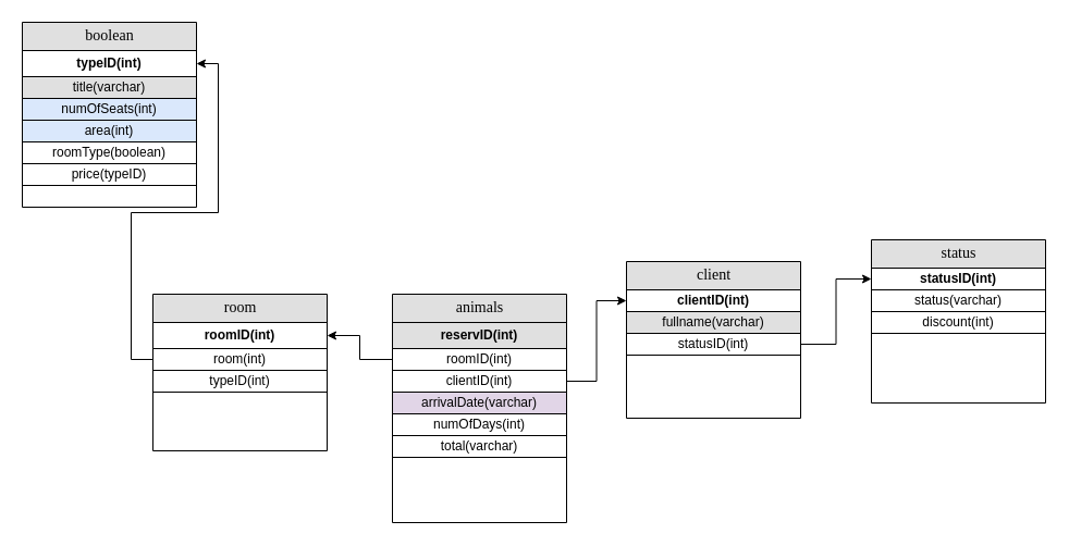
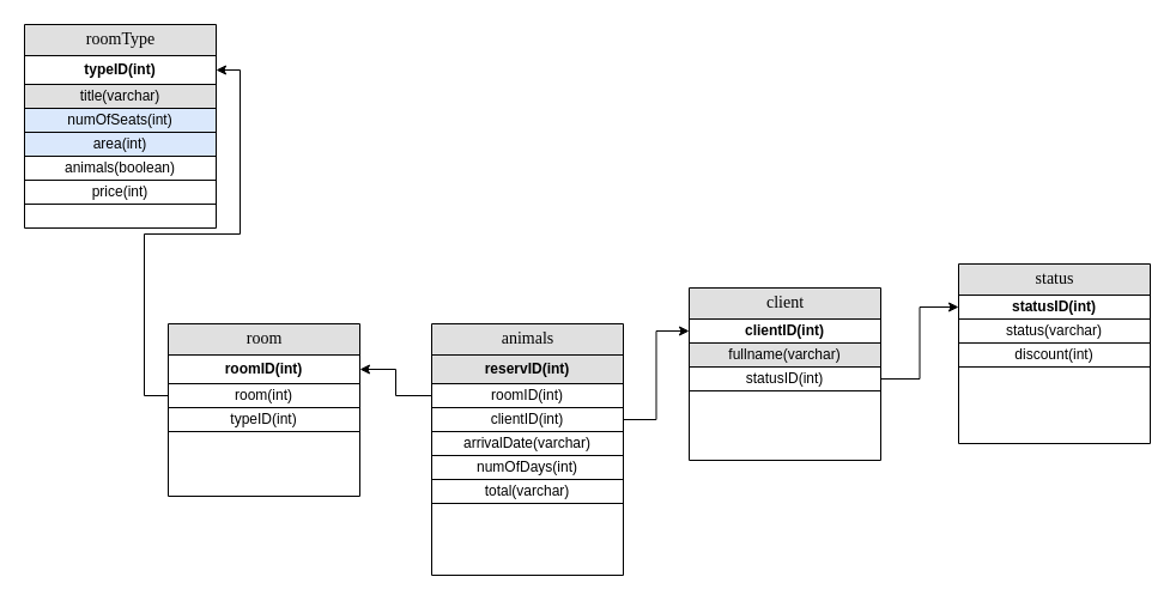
  <mxCell id="0" />
  <mxCell id="1" parent="0" />
  <mxCell id="2" value="room" style="swimlane;html=1;fontStyle=0;childLayout=stackLayout;horizontal=1;startSize=26;fillColor=#e0e0e0;horizontalStack=0;resizeParent=1;resizeLast=0;collapsible=1;marginBottom=0;swimlaneFillColor=#ffffff;align=center;rounded=0;shadow=0;comic=0;labelBackgroundColor=none;strokeWidth=1;fontFamily=Verdana;fontSize=14" parent="1" vertex="1"><mxGeometry x="140" y="270" width="160" height="144" as="geometry" /></mxCell>
  <mxCell id="3" value="&lt;b&gt;roomID(int)&lt;/b&gt;" style="rounded=0;whiteSpace=wrap;html=1;" parent="2" vertex="1"><mxGeometry y="26" width="160" height="24" as="geometry" /></mxCell>
  <mxCell id="4" value="room(int)" style="rounded=0;whiteSpace=wrap;html=1;" parent="2" vertex="1"><mxGeometry y="50" width="160" height="20" as="geometry" /></mxCell>
  <mxCell id="5" value="typeID(int)" style="rounded=0;whiteSpace=wrap;html=1;" parent="2" vertex="1"><mxGeometry y="70" width="160" height="20" as="geometry" /></mxCell>
  <mxCell id="6" value="client" style="swimlane;html=1;fontStyle=0;childLayout=stackLayout;horizontal=1;startSize=26;fillColor=#e0e0e0;horizontalStack=0;resizeParent=1;resizeLast=0;collapsible=1;marginBottom=0;swimlaneFillColor=#ffffff;align=center;rounded=0;shadow=0;comic=0;labelBackgroundColor=none;strokeWidth=1;fontFamily=Verdana;fontSize=14" parent="1" vertex="1"><mxGeometry x="575" y="240" width="160" height="144" as="geometry" /></mxCell>
  <mxCell id="7" value="&lt;b&gt;clientID(int)&lt;/b&gt;" style="rounded=0;whiteSpace=wrap;html=1;" parent="6" vertex="1"><mxGeometry y="26" width="160" height="20" as="geometry" /></mxCell>
  <mxCell id="8" value="fullname(varchar)" style="rounded=0;whiteSpace=wrap;html=1;fillColor=#e0e0e0;" parent="6" vertex="1"><mxGeometry y="46" width="160" height="20" as="geometry" /></mxCell>
  <mxCell id="9" value="statusID(int)" style="rounded=0;whiteSpace=wrap;html=1;" parent="6" vertex="1"><mxGeometry y="66" width="160" height="20" as="geometry" /></mxCell>
  <mxCell id="10" value="status" style="swimlane;html=1;fontStyle=0;childLayout=stackLayout;horizontal=1;startSize=26;fillColor=#e0e0e0;horizontalStack=0;resizeParent=1;resizeLast=0;collapsible=1;marginBottom=0;swimlaneFillColor=#ffffff;align=center;rounded=0;shadow=0;comic=0;labelBackgroundColor=none;strokeWidth=1;fontFamily=Verdana;fontSize=14" parent="1" vertex="1"><mxGeometry x="800" y="220" width="160" height="150" as="geometry" /></mxCell>
  <mxCell id="11" value="&lt;b&gt;statusID(int)&lt;/b&gt;" style="rounded=0;whiteSpace=wrap;html=1;" parent="10" vertex="1"><mxGeometry y="26" width="160" height="20" as="geometry" /></mxCell>
  <mxCell id="12" value="status(varchar)" style="rounded=0;whiteSpace=wrap;html=1;" parent="10" vertex="1"><mxGeometry y="46" width="160" height="20" as="geometry" /></mxCell>
  <mxCell id="13" value="discount(int)" style="rounded=0;whiteSpace=wrap;html=1;" parent="10" vertex="1"><mxGeometry y="66" width="160" height="20" as="geometry" /></mxCell>
  <mxCell id="14" value="animals" style="swimlane;html=1;fontStyle=0;childLayout=stackLayout;horizontal=1;startSize=26;fillColor=#e0e0e0;horizontalStack=0;resizeParent=1;resizeLast=0;collapsible=1;marginBottom=0;swimlaneFillColor=#ffffff;align=center;rounded=0;shadow=0;comic=0;labelBackgroundColor=none;strokeWidth=1;fontFamily=Verdana;fontSize=14" parent="1" vertex="1"><mxGeometry x="360" y="270" width="160" height="210" as="geometry"><mxRectangle x="340" y="390" width="80" height="26" as="alternateBounds" /></mxGeometry></mxCell>
  <mxCell id="15" value="&lt;b&gt;reservID(int)&lt;/b&gt;" style="rounded=0;whiteSpace=wrap;html=1;fillColor=#e0e0e0;" parent="14" vertex="1"><mxGeometry y="26" width="160" height="24" as="geometry" /></mxCell>
  <mxCell id="16" value="roomID(int)" style="rounded=0;whiteSpace=wrap;html=1;" parent="14" vertex="1"><mxGeometry y="50" width="160" height="20" as="geometry" /></mxCell>
  <mxCell id="17" value="clientID(int)" style="rounded=0;whiteSpace=wrap;html=1;" parent="14" vertex="1"><mxGeometry y="70" width="160" height="20" as="geometry" /></mxCell>
- <mxCell id="18" value="arrivalDate(varchar)" style="rounded=0;whiteSpace=wrap;html=1;fillColor=#e1d5e7;" parent="14" vertex="1"><mxGeometry y="90" width="160" height="20" as="geometry" /></mxCell>
+ <mxCell id="18" value="arrivalDate(varchar)" style="rounded=0;whiteSpace=wrap;html=1;" parent="14" vertex="1"><mxGeometry y="90" width="160" height="20" as="geometry" /></mxCell>
  <mxCell id="19" value="numOfDays(int)" style="rounded=0;whiteSpace=wrap;html=1;" parent="14" vertex="1"><mxGeometry y="110" width="160" height="20" as="geometry" /></mxCell>
  <mxCell id="20" value="total(varchar)" style="rounded=0;whiteSpace=wrap;html=1;" parent="14" vertex="1"><mxGeometry y="130" width="160" height="20" as="geometry" /></mxCell>
- <mxCell id="21" value="boolean" style="swimlane;html=1;fontStyle=0;childLayout=stackLayout;horizontal=1;startSize=26;fillColor=#e0e0e0;horizontalStack=0;resizeParent=1;resizeLast=0;collapsible=1;marginBottom=0;swimlaneFillColor=#ffffff;align=center;rounded=0;shadow=0;comic=0;labelBackgroundColor=none;strokeWidth=1;fontFamily=Verdana;fontSize=14" parent="1" vertex="1"><mxGeometry x="20" y="20" width="160" height="170" as="geometry" /></mxCell>
+ <mxCell id="21" value="roomType" style="swimlane;html=1;fontStyle=0;childLayout=stackLayout;horizontal=1;startSize=26;fillColor=#e0e0e0;horizontalStack=0;resizeParent=1;resizeLast=0;collapsible=1;marginBottom=0;swimlaneFillColor=#ffffff;align=center;rounded=0;shadow=0;comic=0;labelBackgroundColor=none;strokeWidth=1;fontFamily=Verdana;fontSize=14" parent="1" vertex="1"><mxGeometry x="20" y="20" width="160" height="170" as="geometry" /></mxCell>
  <mxCell id="22" value="&lt;b&gt;typeID(int)&lt;/b&gt;" style="rounded=0;whiteSpace=wrap;html=1;" parent="21" vertex="1"><mxGeometry y="26" width="160" height="24" as="geometry" /></mxCell>
  <mxCell id="23" value="title(varchar)" style="rounded=0;whiteSpace=wrap;html=1;fillColor=#e0e0e0;" parent="21" vertex="1"><mxGeometry y="50" width="160" height="20" as="geometry" /></mxCell>
  <mxCell id="24" value="numOfSeats(int)" style="rounded=0;whiteSpace=wrap;html=1;fillColor=#dae8fc;" parent="21" vertex="1"><mxGeometry y="70" width="160" height="20" as="geometry" /></mxCell>
  <mxCell id="25" value="area(int)" style="rounded=0;whiteSpace=wrap;html=1;fillColor=#dae8fc;" parent="21" vertex="1"><mxGeometry y="90" width="160" height="20" as="geometry" /></mxCell>
- <mxCell id="26" value="roomType(boolean)" style="rounded=0;whiteSpace=wrap;html=1;" parent="21" vertex="1"><mxGeometry y="110" width="160" height="20" as="geometry" /></mxCell>
- <mxCell id="27" value="price(typeID)" style="rounded=0;whiteSpace=wrap;html=1;" parent="21" vertex="1"><mxGeometry y="130" width="160" height="20" as="geometry" /></mxCell>
+ <mxCell id="26" value="animals(boolean)" style="rounded=0;whiteSpace=wrap;html=1;" parent="21" vertex="1"><mxGeometry y="110" width="160" height="20" as="geometry" /></mxCell>
+ <mxCell id="27" value="price(int)" style="rounded=0;whiteSpace=wrap;html=1;" parent="21" vertex="1"><mxGeometry y="130" width="160" height="20" as="geometry" /></mxCell>
  <mxCell id="28" style="edgeStyle=orthogonalEdgeStyle;rounded=0;orthogonalLoop=1;jettySize=auto;html=1;exitX=1;exitY=0.5;exitDx=0;exitDy=0;entryX=0;entryY=0.25;entryDx=0;entryDy=0;" parent="1" source="17" target="6" edge="1"><mxGeometry relative="1" as="geometry" /></mxCell>
  <mxCell id="29" style="edgeStyle=orthogonalEdgeStyle;rounded=0;orthogonalLoop=1;jettySize=auto;html=1;exitX=0;exitY=0.5;exitDx=0;exitDy=0;entryX=1;entryY=0.5;entryDx=0;entryDy=0;" edge="1" parent="1" source="4" target="22"><mxGeometry relative="1" as="geometry" /></mxCell>
  <mxCell id="30" style="edgeStyle=orthogonalEdgeStyle;rounded=0;orthogonalLoop=1;jettySize=auto;html=1;exitX=0;exitY=0.5;exitDx=0;exitDy=0;entryX=1;entryY=0.5;entryDx=0;entryDy=0;" edge="1" parent="1" source="16" target="3"><mxGeometry relative="1" as="geometry" /></mxCell>
  <mxCell id="31" style="edgeStyle=orthogonalEdgeStyle;rounded=0;orthogonalLoop=1;jettySize=auto;html=1;exitX=1;exitY=0.5;exitDx=0;exitDy=0;entryX=0;entryY=0.5;entryDx=0;entryDy=0;" edge="1" parent="1" source="9" target="11"><mxGeometry relative="1" as="geometry" /></mxCell>
